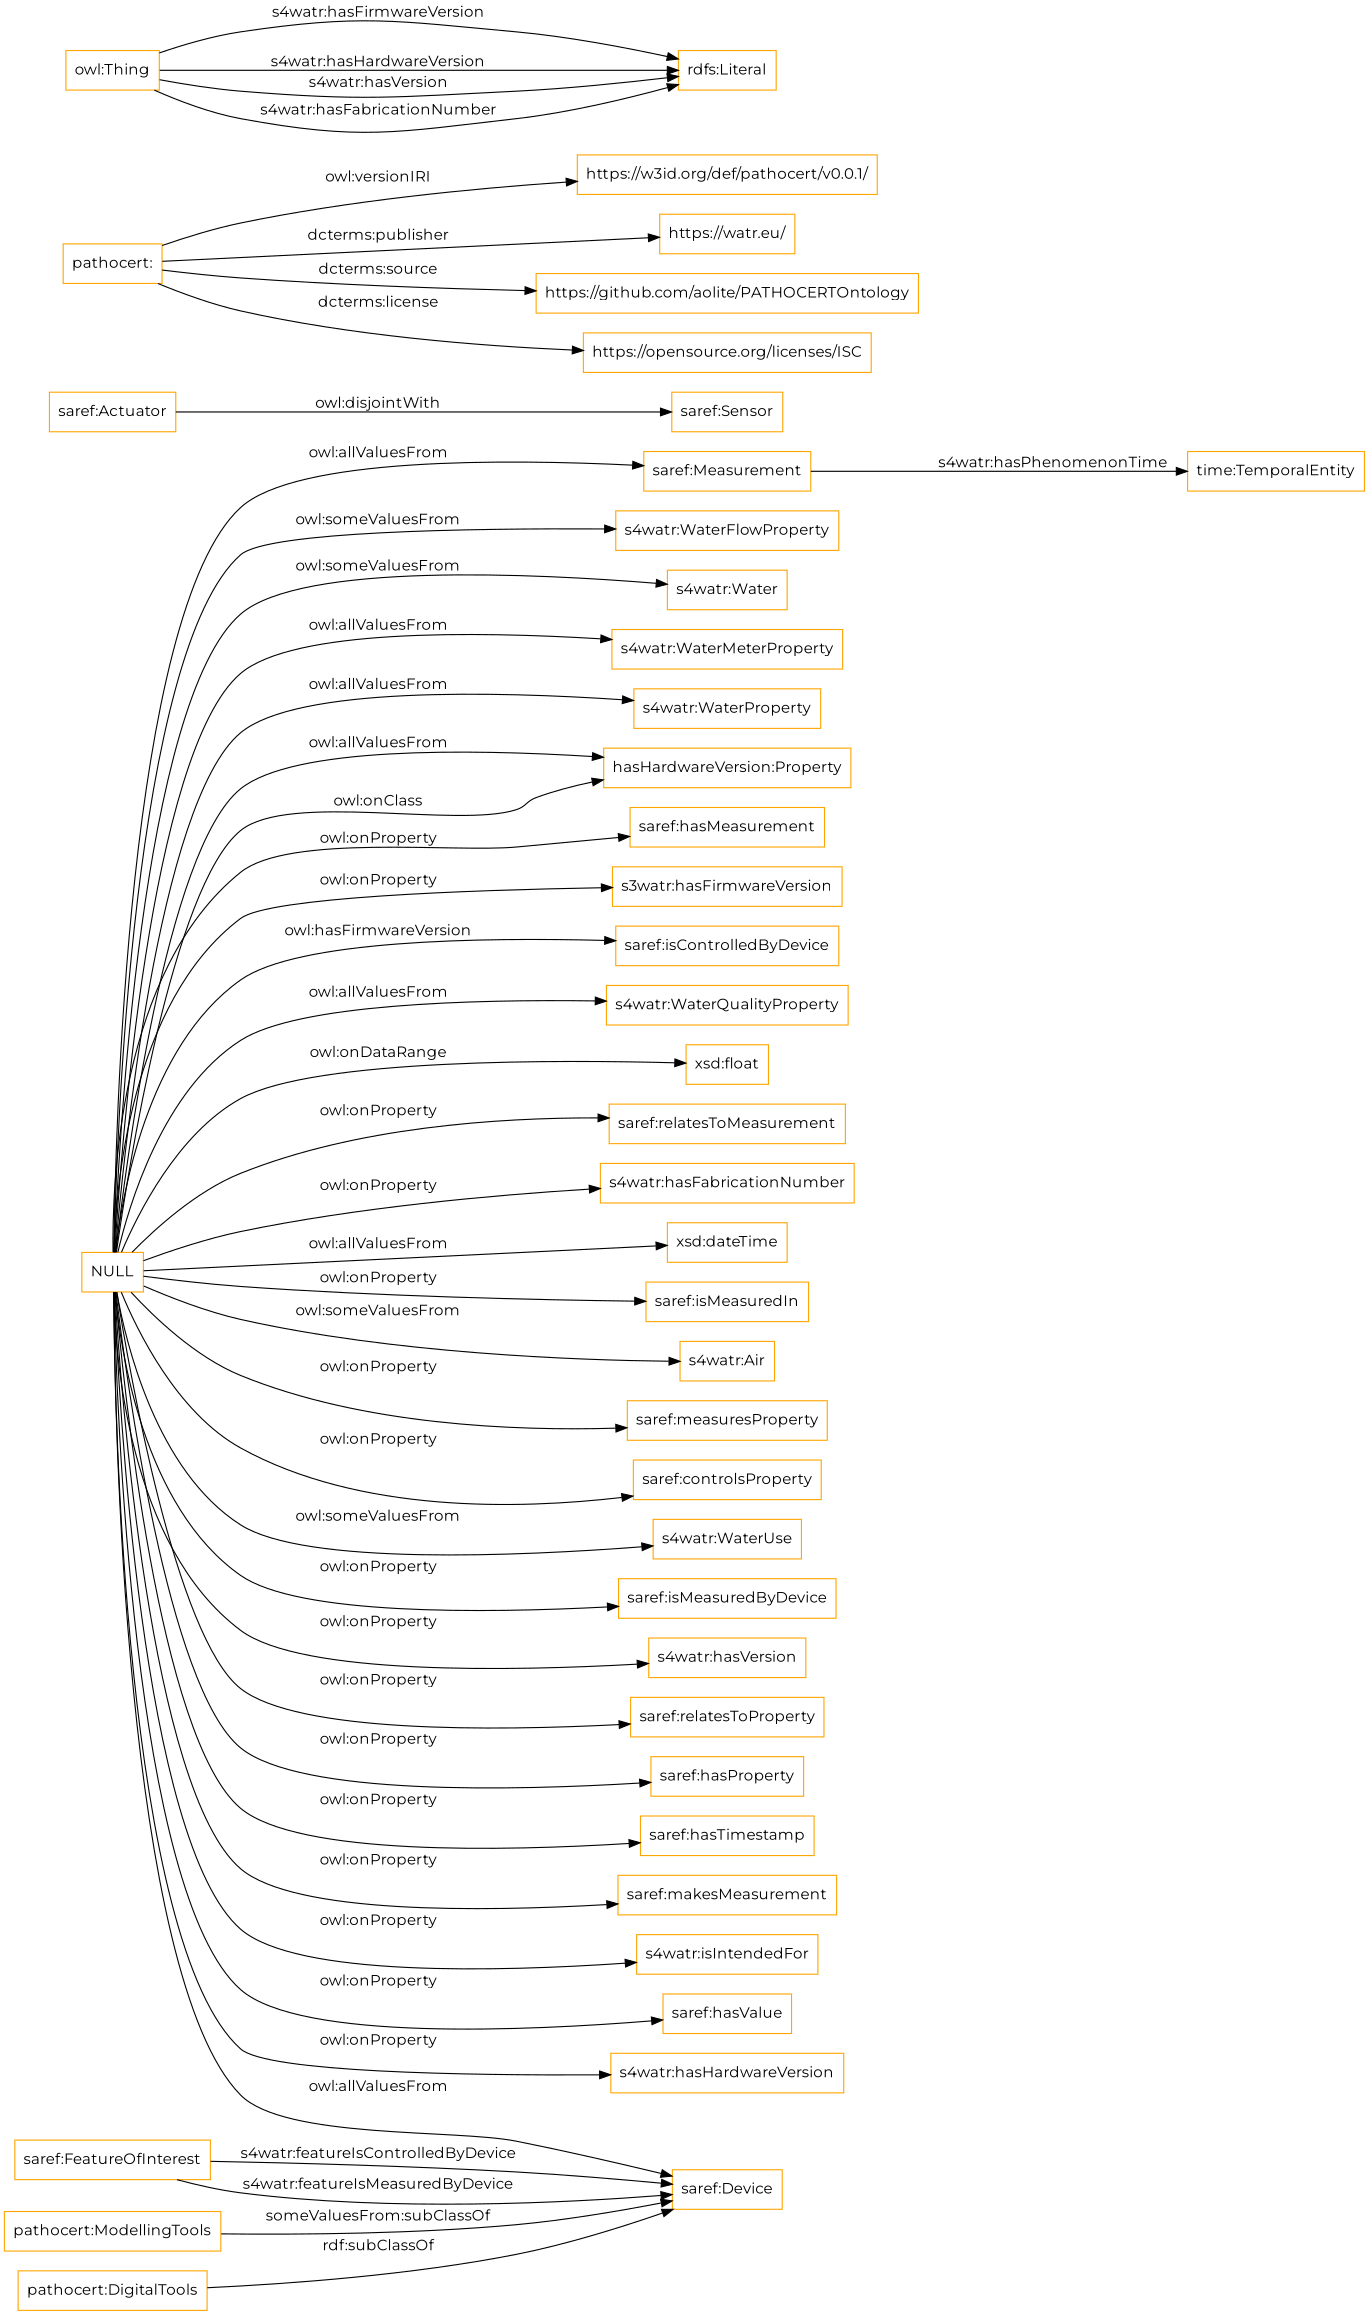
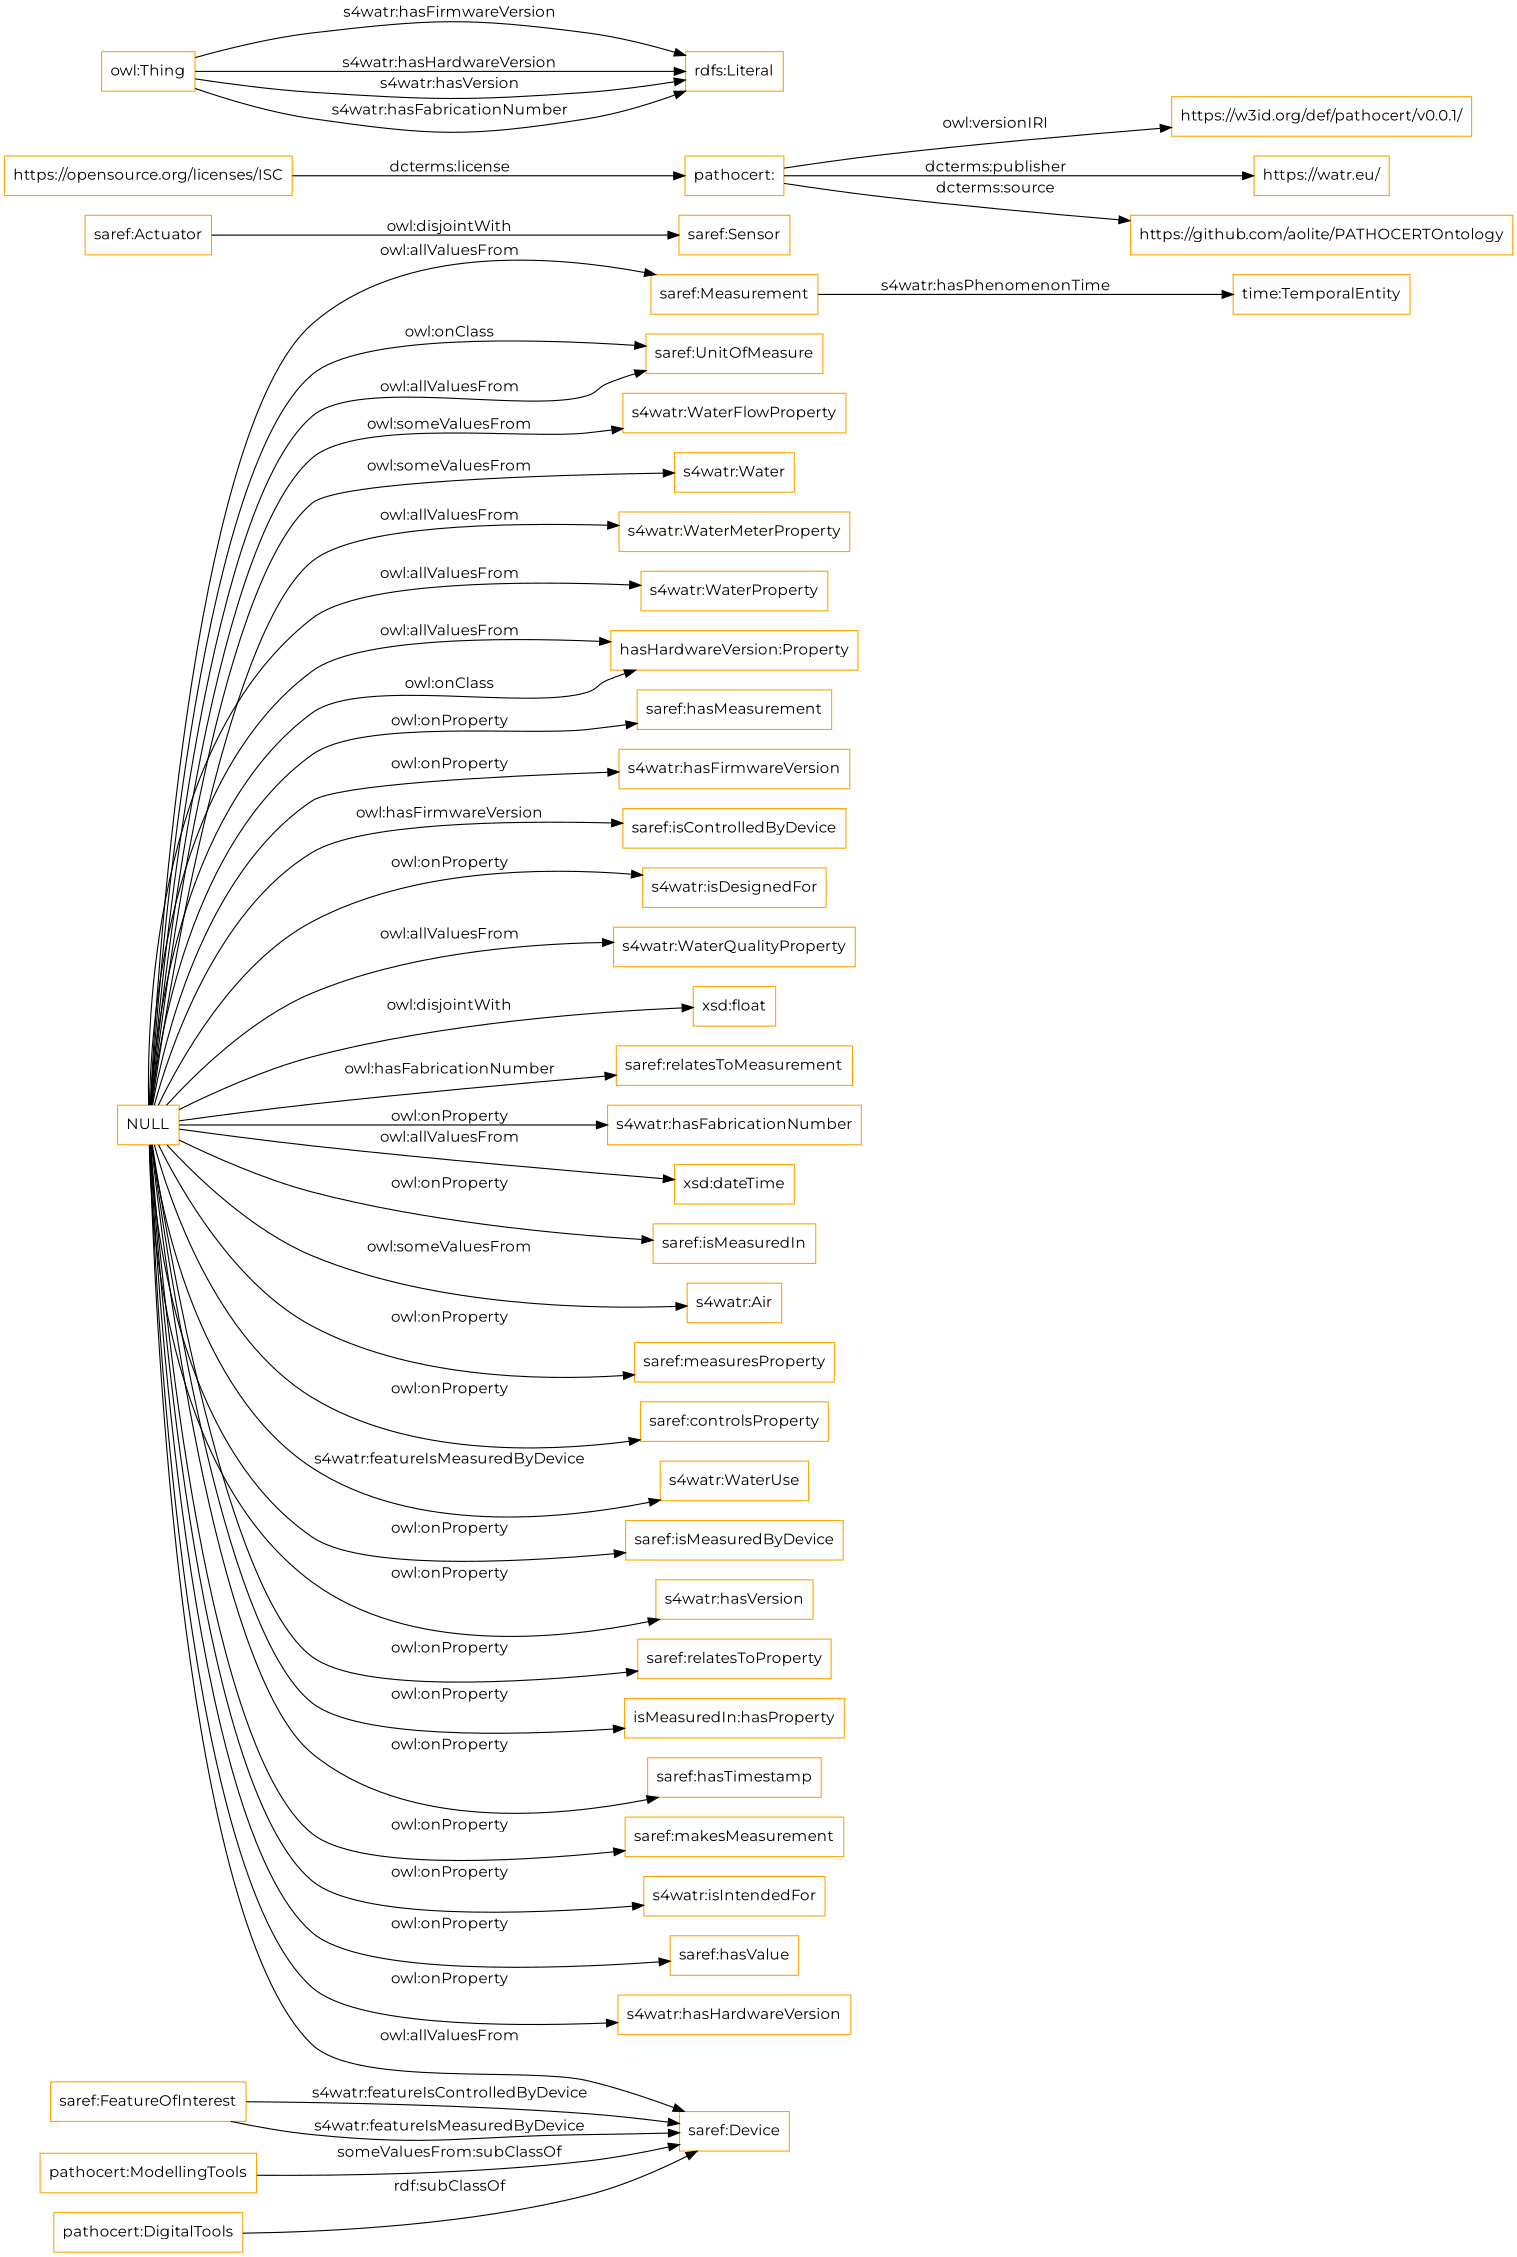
  digraph {
    fontname=Montserrat
    rankdir=LR
    node [color=orange fontname=Montserrat shape=rectangle]
    edge [fontname=Montserrat]
    "saref:Measurement"
    "time:TemporalEntity"
    "saref:FeatureOfInterest"
    "saref:Device"
    "pathocert:ModellingTools"
    "saref:Actuator"
    "saref:Sensor"
    "pathocert:DigitalTools"
    NULL
+   "saref:UnitOfMeasure"
    "s4watr:WaterFlowProperty"
    "s4watr:Water"
    "s4watr:WaterMeterProperty"
    "s4watr:WaterProperty"
    n15 [label="hasHardwareVersion:Property"]
    "saref:hasMeasurement"
-   "s4watr:hasFirmwareVersion" [label="s3watr:hasFirmwareVersion"]
+   "s4watr:hasFirmwareVersion"
    "saref:isControlledByDevice"
+   "s4watr:isDesignedFor"
    "s4watr:WaterQualityProperty"
    "xsd:float"
    "saref:relatesToMeasurement"
    "s4watr:hasFabricationNumber"
    "xsd:dateTime"
    "saref:isMeasuredIn"
    "s4watr:Air"
    "saref:measuresProperty"
    "saref:controlsProperty"
    "s4watr:WaterUse"
    "saref:isMeasuredByDevice"
    "s4watr:hasVersion"
    "saref:relatesToProperty"
-   "saref:hasProperty"
+   "saref:hasProperty" [label="isMeasuredIn:hasProperty"]
    "saref:hasTimestamp"
    "saref:makesMeasurement"
    "s4watr:isIntendedFor"
    "saref:hasValue"
    "s4watr:hasHardwareVersion"
    "pathocert:"
    "https://w3id.org/def/pathocert/v0.0.1/"
    n41 [label="https://watr.eu/"]
    "https://github.com/aolite/PATHOCERTOntology"
    "https://opensource.org/licenses/ISC"
    "owl:Thing"
    "rdfs:Literal"
    "saref:Measurement" -> "time:TemporalEntity" [label="s4watr:hasPhenomenonTime"]
    "saref:FeatureOfInterest" -> "saref:Device" [label="s4watr:featureIsControlledByDevice"]
    "saref:FeatureOfInterest" -> "saref:Device" [label="s4watr:featureIsMeasuredByDevice"]
    "pathocert:ModellingTools" -> "saref:Device" [label="someValuesFrom:subClassOf"]
    "saref:Actuator" -> "saref:Sensor" [label="owl:disjointWith"]
    "pathocert:DigitalTools" -> "saref:Device" [label="rdf:subClassOf"]
    NULL -> "saref:Measurement" [label="owl:allValuesFrom"]
    NULL -> "saref:Device" [label="owl:allValuesFrom"]
+   NULL -> "saref:UnitOfMeasure" [label="owl:onClass"]
+   NULL -> "saref:UnitOfMeasure" [label="owl:allValuesFrom"]
    NULL -> "s4watr:WaterFlowProperty" [label="owl:someValuesFrom"]
    NULL -> "s4watr:Water" [label="owl:someValuesFrom"]
    NULL -> "s4watr:WaterMeterProperty" [label="owl:allValuesFrom"]
    NULL -> "s4watr:WaterProperty" [label="owl:allValuesFrom"]
    NULL -> n15 [label="owl:allValuesFrom"]
    NULL -> n15 [label="owl:onClass"]
    NULL -> "saref:hasMeasurement" [label="owl:onProperty"]
    NULL -> "s4watr:hasFirmwareVersion" [label="owl:onProperty"]
    NULL -> "saref:isControlledByDevice" [label="owl:hasFirmwareVersion"]
+   NULL -> "s4watr:isDesignedFor" [label="owl:onProperty"]
    NULL -> "s4watr:WaterQualityProperty" [label="owl:allValuesFrom"]
-   NULL -> "xsd:float" [label="owl:onDataRange"]
-   NULL -> "saref:relatesToMeasurement" [label="owl:onProperty"]
+   NULL -> "xsd:float" [label="owl:disjointWith"]
+   NULL -> "saref:relatesToMeasurement" [label="owl:hasFabricationNumber"]
    NULL -> "s4watr:hasFabricationNumber" [label="owl:onProperty"]
    NULL -> "xsd:dateTime" [label="owl:allValuesFrom"]
    NULL -> "saref:isMeasuredIn" [label="owl:onProperty"]
    NULL -> "s4watr:Air" [label="owl:someValuesFrom"]
    NULL -> "saref:measuresProperty" [label="owl:onProperty"]
    NULL -> "saref:controlsProperty" [label="owl:onProperty"]
-   NULL -> "s4watr:WaterUse" [label="owl:someValuesFrom"]
+   NULL -> "s4watr:WaterUse" [label="s4watr:featureIsMeasuredByDevice"]
    NULL -> "saref:isMeasuredByDevice" [label="owl:onProperty"]
    NULL -> "s4watr:hasVersion" [label="owl:onProperty"]
    NULL -> "saref:relatesToProperty" [label="owl:onProperty"]
    NULL -> "saref:hasProperty" [label="owl:onProperty"]
    NULL -> "saref:hasTimestamp" [label="owl:onProperty"]
    NULL -> "saref:makesMeasurement" [label="owl:onProperty"]
    NULL -> "s4watr:isIntendedFor" [label="owl:onProperty"]
    NULL -> "saref:hasValue" [label="owl:onProperty"]
    NULL -> "s4watr:hasHardwareVersion" [label="owl:onProperty"]
    "pathocert:" -> "https://w3id.org/def/pathocert/v0.0.1/" [label="owl:versionIRI"]
    "pathocert:" -> n41 [label="dcterms:publisher"]
    "pathocert:" -> "https://github.com/aolite/PATHOCERTOntology" [label="dcterms:source"]
-   "pathocert:" -> "https://opensource.org/licenses/ISC" [label="dcterms:license"]
+   "https://opensource.org/licenses/ISC" -> "pathocert:" [label="dcterms:license"]
    "owl:Thing" -> "rdfs:Literal" [label="s4watr:hasFirmwareVersion"]
    "owl:Thing" -> "rdfs:Literal" [label="s4watr:hasHardwareVersion"]
    "owl:Thing" -> "rdfs:Literal" [label="s4watr:hasVersion"]
    "owl:Thing" -> "rdfs:Literal" [label="s4watr:hasFabricationNumber"]
  }
